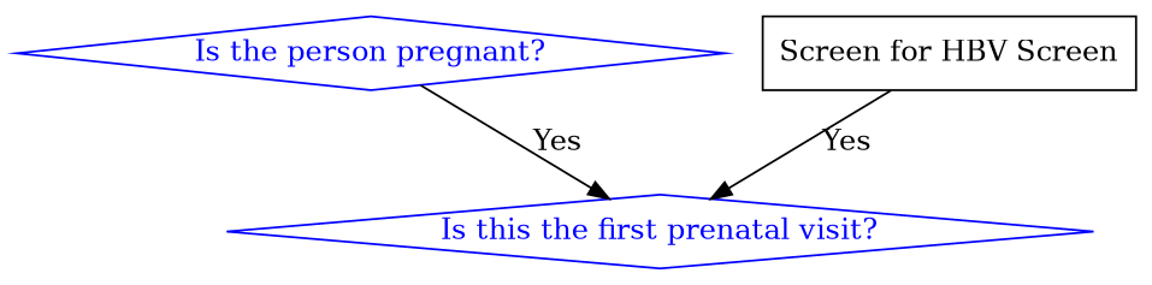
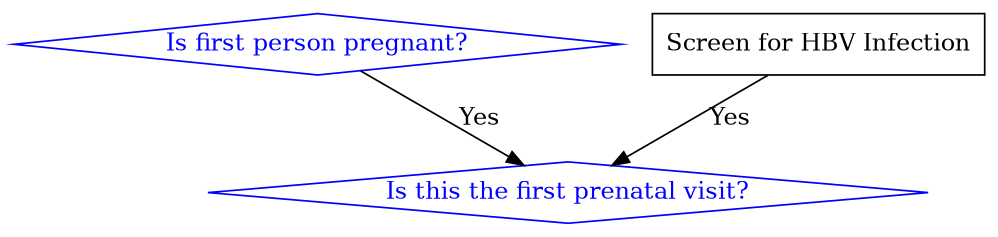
  digraph {
    rankdir=TB
    node [color=blue fontcolor=blue shape=diamond]
-   n1 [label="Is the person pregnant?"]
+   n1 [label="Is first person pregnant?"]
    n2 [label="Is this the first prenatal visit?"]
-   n3 [color=black fontcolor=black label="Screen for HBV Screen" shape=rectangle]
+   n3 [color=black fontcolor=black label="Screen for HBV Infection" shape=rectangle]
    n1 -> n2 [label=Yes]
    n3 -> n2 [label=Yes]
  }
